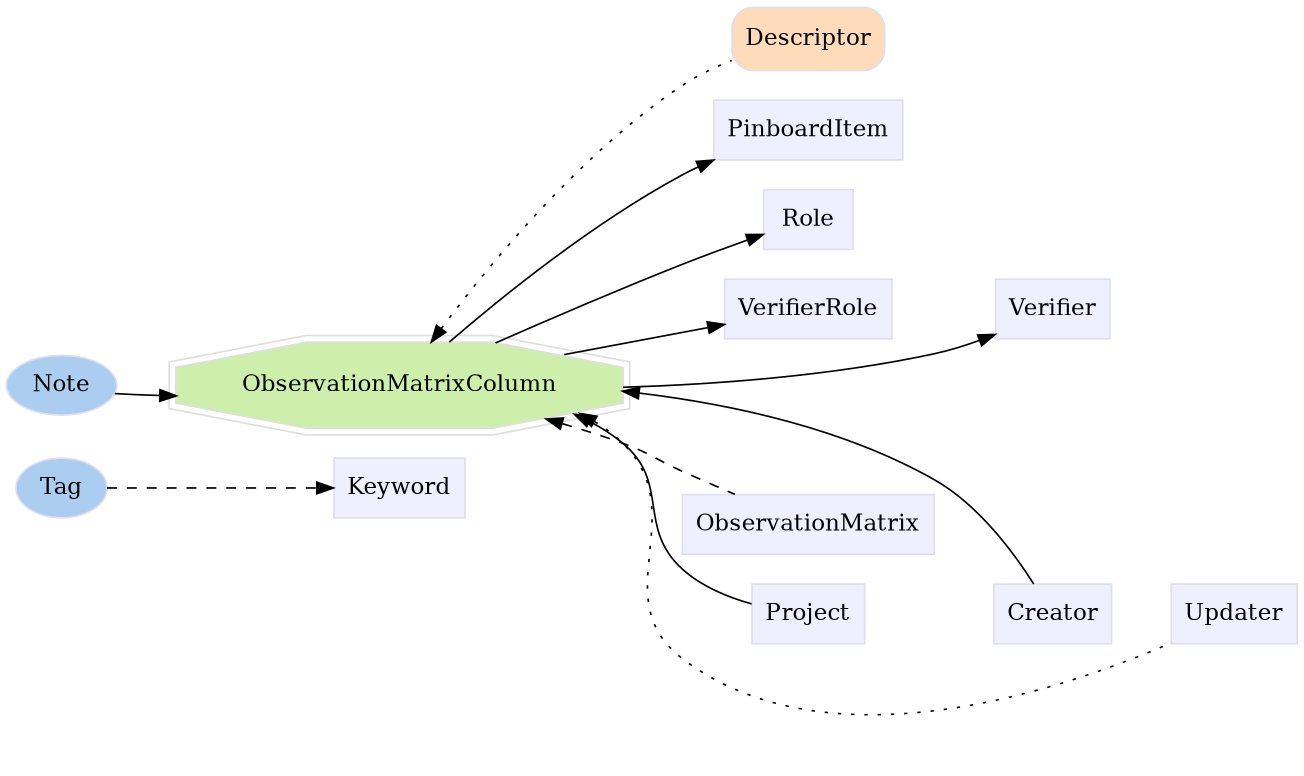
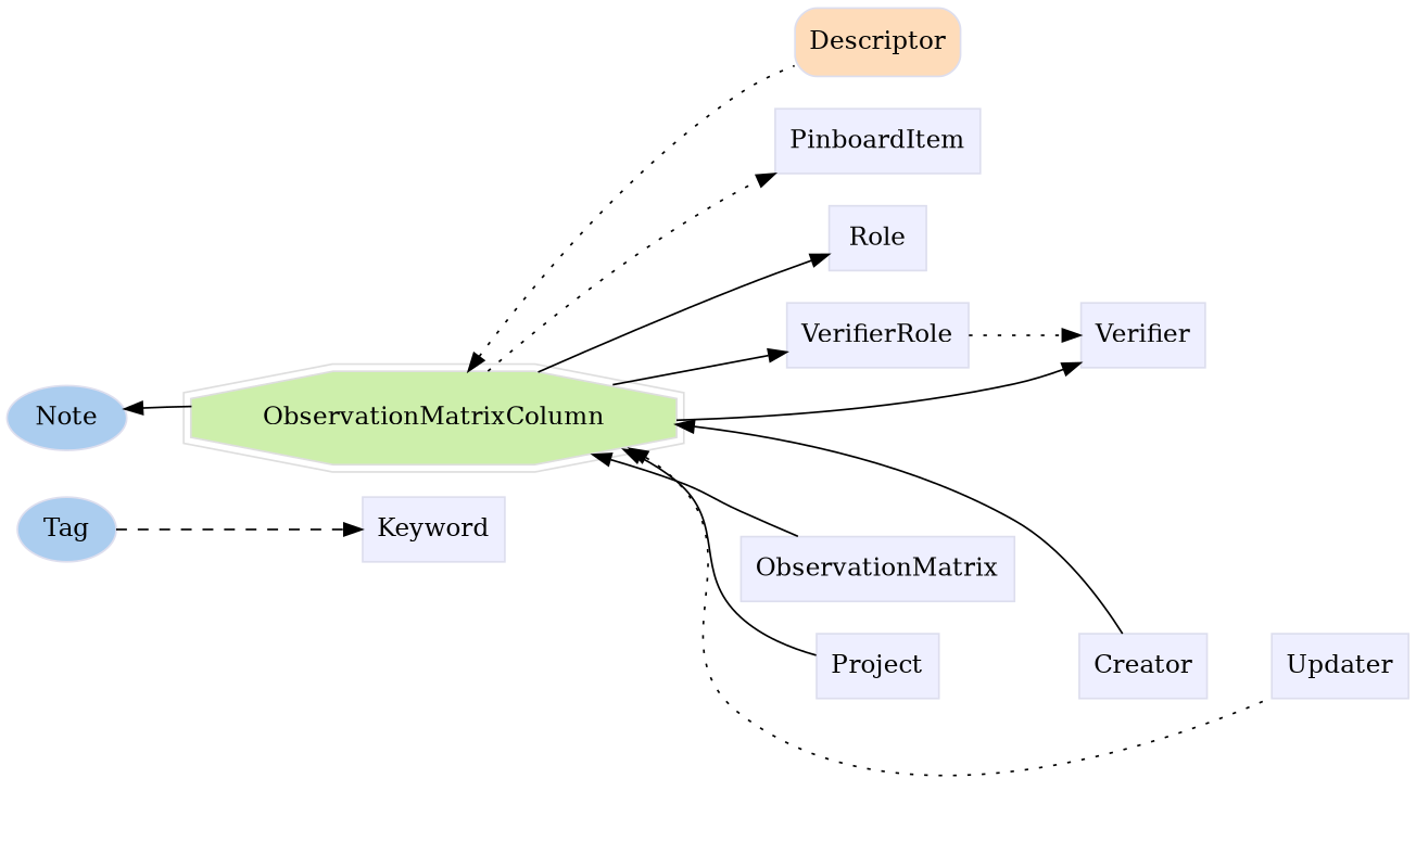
  digraph {
    rankdir=LR
    node [color="#dddeee" fillcolor="#eeefff" group=supporting shape=box style=filled]
    n1 [fillcolor="#abcdef" group=annotator height=0.5 label=Tag shape=oval width=0.75]
    n2 [fillcolor="#abcdef" group=annotator height=0.5 label=Note shape=oval width=0.80088]
    n3 [fillcolor="#fedcba" group=core height=0.51389 label=Descriptor shape=Mrecord width=1.0139]
    n4 [color="#dedede" fillcolor="#cdefab" group=target height=0.61111 label=ObservationMatrixColumn shape=doubleoctagon width=3.4709]
    n5 [height=0.5 label=Keyword width=0.92014]
    n6 [height=0.5 label=PinboardItem width=1.2535]
    n7 [height=0.5 label=Role width=0.75]
    n8 [height=0.5 label=VerifierRole width=1.1493]
    n9 [height=0.5 label=Verifier width=0.79514]
    n10 [height=0.5 label=Creator width=0.78472]
    n11 [height=0.5 label=ObservationMatrix width=1.6597]
    n12 [height=0.5 label=Project width=0.75347]
    n13 [height=0.5 label=Updater width=0.82639]
    subgraph sub_1 {
      rank=min
      n1
      n2
    }
    subgraph sub_2 {
      n3
    }
    subgraph sub_3 {
      n4
      n5
      n6
      n7
      n8
      n9
      n10
      n11
      n12
      n13
    }
    n1 -> n5 [style=dashed]
-   n2 -> n4
+   n4 -> n2
    n4 -> n3 [dir=back style=dotted]
-   n4 -> n6
+   n4 -> n6 [style=dotted]
    n4 -> n7
    n4 -> n8
    n4 -> n9
    n4 -> n10 [dir=back style=solid]
-   n4 -> n11 [dir=back style=dashed]
+   n4 -> n11 [dir=back style=solid]
    n4 -> n12 [dir=back style=solid]
    n4 -> n13 [dir=back style=dotted]
    n7 -> n9 [style=invis]
+   n8 -> n9 [style=dotted]
    n10 -> n13 [style=invis]
    n12 -> n10 [style=invis]
  }
